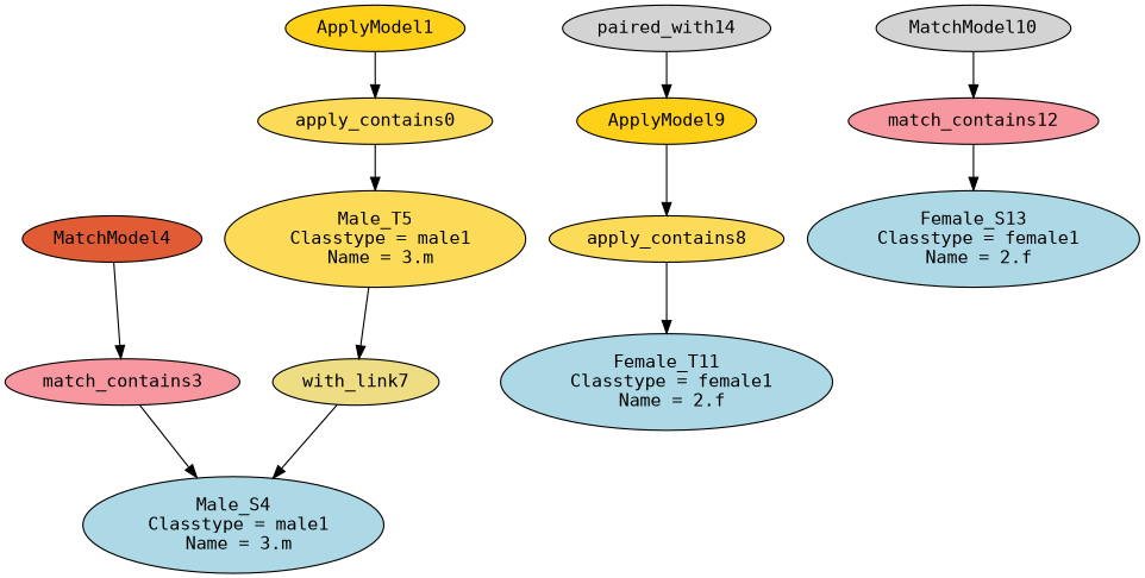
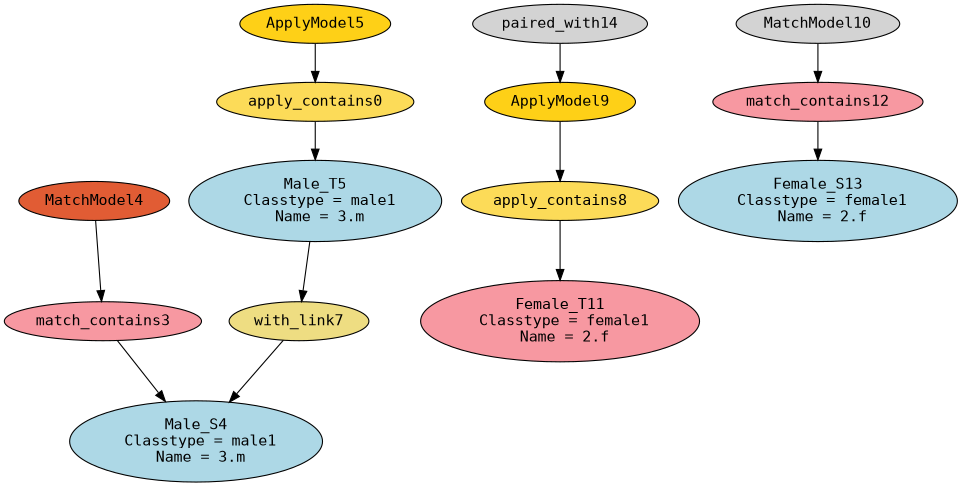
  digraph {
    fontname="DejaVu Sans Mono"
    node [fillcolor=lightblue fontname="DejaVu Sans Mono" style=filled]
    edge [fontname="DejaVu Sans Mono"]
    apply_contains0 [fillcolor="#FCDB58"]
-   "Male_T5\n Classtype = male1\n Name = 3.m" [fillcolor="#FCDB58"]
+   "Male_T5\n Classtype = male1\n Name = 3.m"
    n3 [fillcolor=lightgoldenrod label=with_link7]
-   ApplyModel1 [fillcolor="#FED017"]
+   ApplyModel1 [fillcolor="#FED017" label=ApplyModel5]
    n5 [fillcolor="#E15C34" label=MatchModel4]
    match_contains3 [fillcolor="#F798A1"]
    "Male_S4\n Classtype = male1\n Name = 3.m"
    apply_contains8 [fillcolor="#FCDB58"]
-   "Female_T11\n Classtype = female1\n Name = 2.f"
+   "Female_T11\n Classtype = female1\n Name = 2.f" [fillcolor="#F798A1"]
    ApplyModel9 [fillcolor="#FED017"]
    MatchModel10 [fillcolor=lightgray]
    match_contains12 [fillcolor="#F798A1"]
    "Female_S13\n Classtype = female1\n Name = 2.f"
    paired_with14 [fillcolor=lightgray]
    apply_contains0 -> "Male_T5\n Classtype = male1\n Name = 3.m"
    "Male_T5\n Classtype = male1\n Name = 3.m" -> n3
    n3 -> "Male_S4\n Classtype = male1\n Name = 3.m"
    ApplyModel1 -> apply_contains0
    n5 -> match_contains3
    match_contains3 -> "Male_S4\n Classtype = male1\n Name = 3.m"
    apply_contains8 -> "Female_T11\n Classtype = female1\n Name = 2.f"
    ApplyModel9 -> apply_contains8
    MatchModel10 -> match_contains12
    match_contains12 -> "Female_S13\n Classtype = female1\n Name = 2.f"
    paired_with14 -> ApplyModel9
  }
